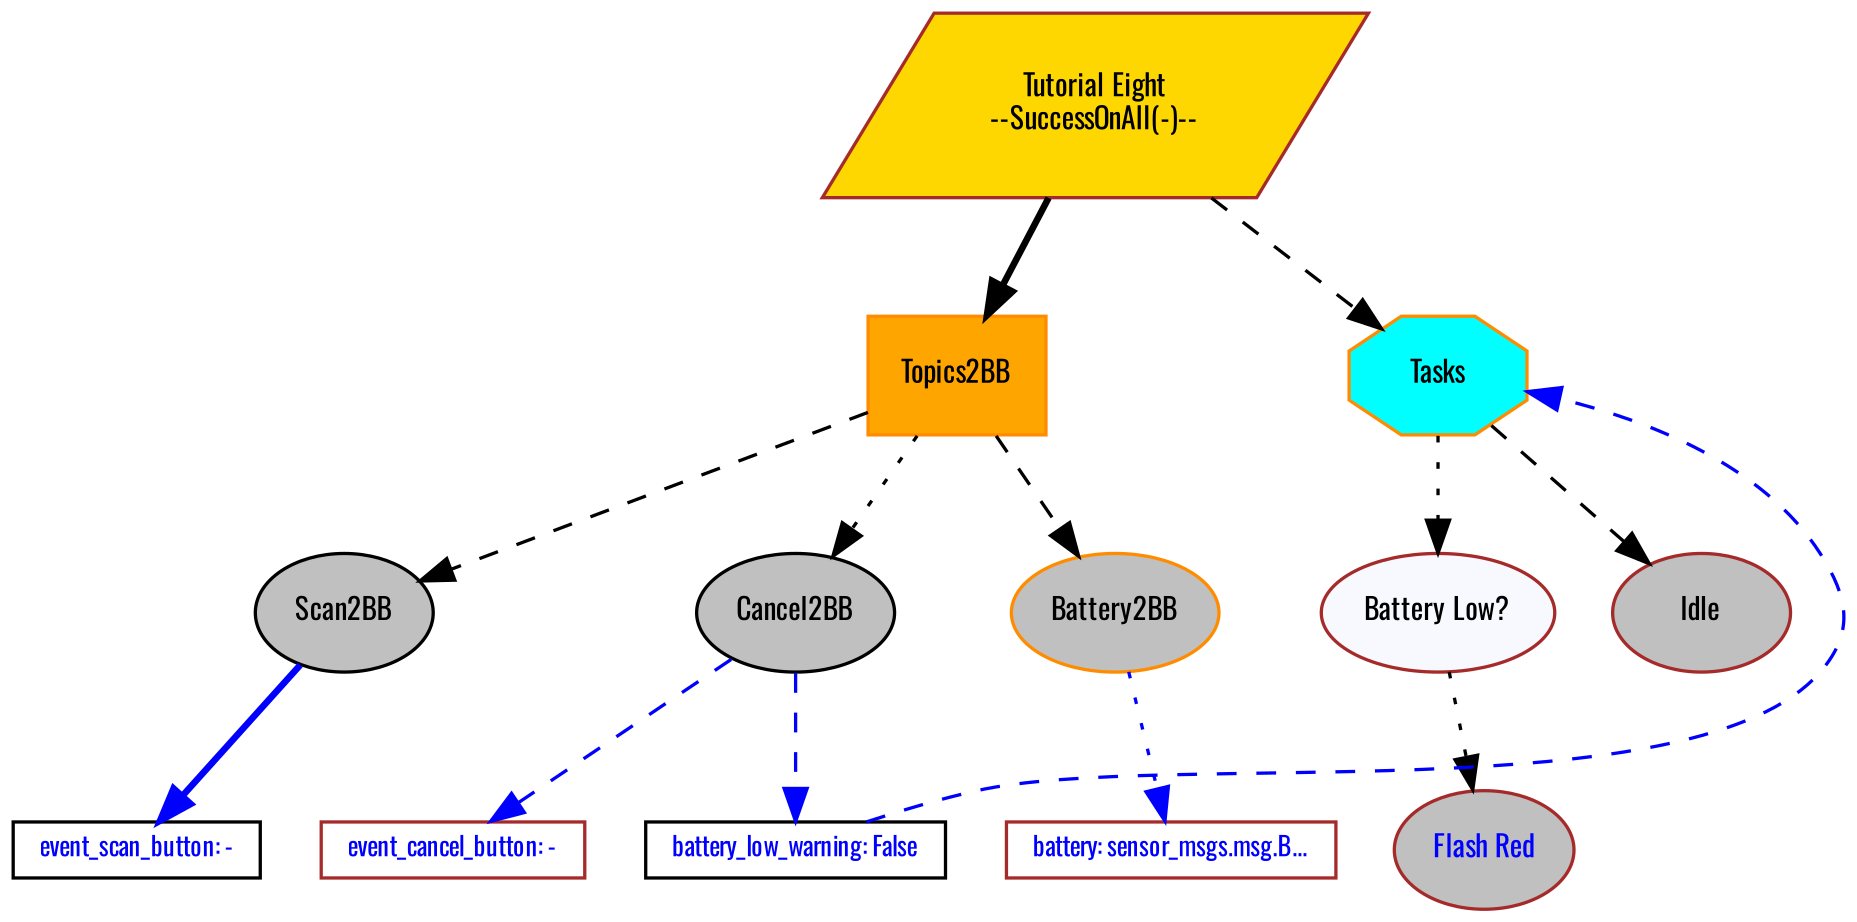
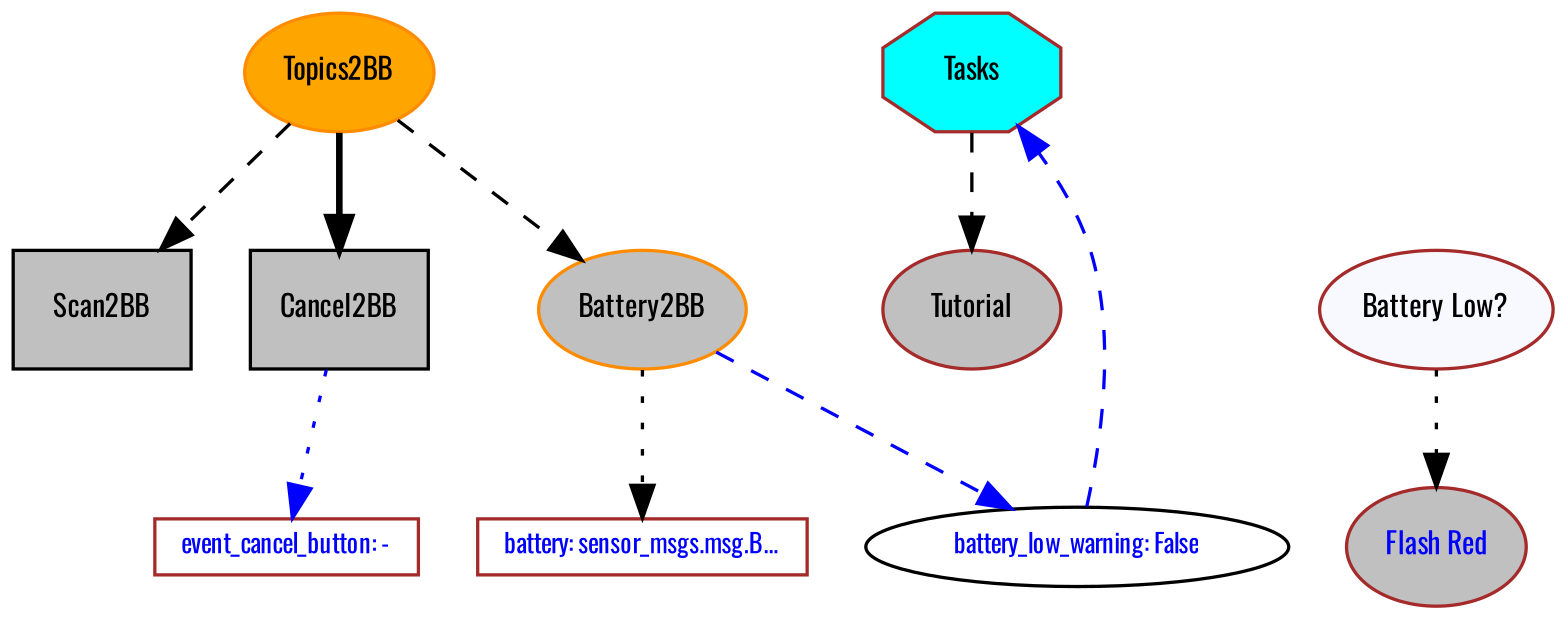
  digraph {
    fontname=Oswald
    node [color=brown fillcolor=gray fontcolor=black fontname=Oswald fontsize=9 shape=ellipse style=filled]
    edge [fontname=Oswald style=dashed]
-   n1 [color=black label=Scan2BB]
-   n2 [color=black label=Cancel2BB]
+   n1 [color=black label=Scan2BB shape=box]
+   n2 [color=black label=Cancel2BB shape=box]
    n3 [color=darkorange label=Battery2BB]
    n4 [fillcolor=ghostwhite label="Battery Low?"]
-   n5 [label=Idle]
-   n6 [color=darkorange fillcolor=orange label=Topics2BB shape=box]
-   n7 [color=darkorange fillcolor=cyan label=Tasks shape=octagon]
-   n8 [color=black fillcolor=white fixedsize=False fontcolor=blue fontsize=8 height=0 label="event_scan_button: -" shape=box width=0]
+   n5 [label=Tutorial]
+   n6 [color=darkorange fillcolor=orange label=Topics2BB]
+   n7 [fillcolor=cyan label=Tasks shape=octagon]
    n9 [fillcolor=white fixedsize=False fontcolor=blue fontsize=8 height=0 label="event_cancel_button: -" shape=box width=0]
    n10 [fillcolor=white fixedsize=False fontcolor=blue fontsize=8 height=0 label="battery: sensor_msgs.msg.B..." shape=box width=0]
-   n11 [color=black fillcolor=white fixedsize=False fontcolor=blue fontsize=8 height=0 label="battery_low_warning: False" shape=box width=0]
+   n11 [color=black fillcolor=white fixedsize=False fontcolor=blue fontsize=8 height=0 label="battery_low_warning: False" width=0]
    n12 [fontcolor=blue label="Flash Red"]
-   n13 [fillcolor=gold label="Tutorial Eight\n--SuccessOnAll(-)--" shape=parallelogram]
    subgraph sub_1 {
      label=children_of_Topics2BB
      rank=same
      n1
      n2
      n3
    }
    subgraph sub_2 {
      label=children_of_Tasks
      rank=same
      n4
      n5
    }
    subgraph sub_3 {
      label="children_of_Tutorial Eight"
      rank=same
      n6
      n7
    }
-   n1 -> n8 [color=blue constraint=True style=bold]
-   n2 -> n9 [color=blue constraint=True]
-   n3 -> n10 [color=blue constraint=True style=dotted]
-   n2 -> n11 [color=blue constraint=True]
+   n2 -> n9 [color=blue constraint=True style=dotted]
+   n3 -> n10 [color=black constraint=True style=dotted]
+   n3 -> n11 [color=blue constraint=True]
    n4 -> n12 [style=dotted]
    n6 -> n1
-   n6 -> n2 [style=dotted]
+   n6 -> n2 [style=bold]
    n6 -> n3
-   n7 -> n4 [style=dotted]
    n7 -> n5
    n11 -> n7 [color=blue constraint=False]
-   n13 -> n6 [style=bold]
-   n13 -> n7
  }
